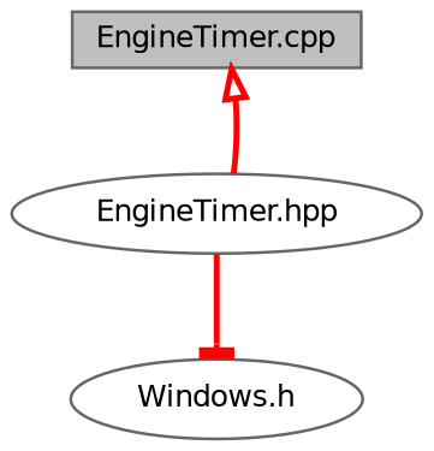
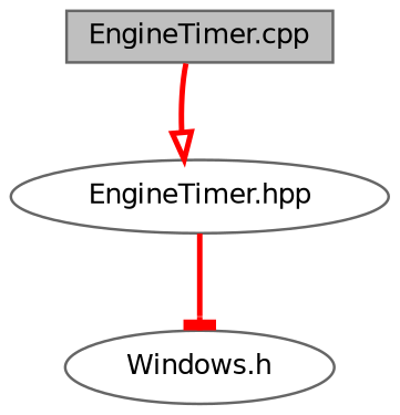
  digraph {
    node [color=gray40 fillcolor=white fontname=Helvetica fontsize=10 shape=ellipse style=filled]
    edge [color=red fontname=Helvetica fontsize=10 labelfontname=Helvetica labelfontsize=10 style=bold]
    n1 [fillcolor=grey75 fontcolor=black height=0.2 label="EngineTimer.cpp" shape=box width=0.4]
    n2 [height=0.2 label="EngineTimer.hpp" width=0.4]
    n3 [height=0.2 label="Windows.h" width=0.4]
-   n2 -> n1 [arrowhead=onormal]
+   n1 -> n2 [arrowhead=onormal]
    n2 -> n3 [arrowhead=tee]
  }
